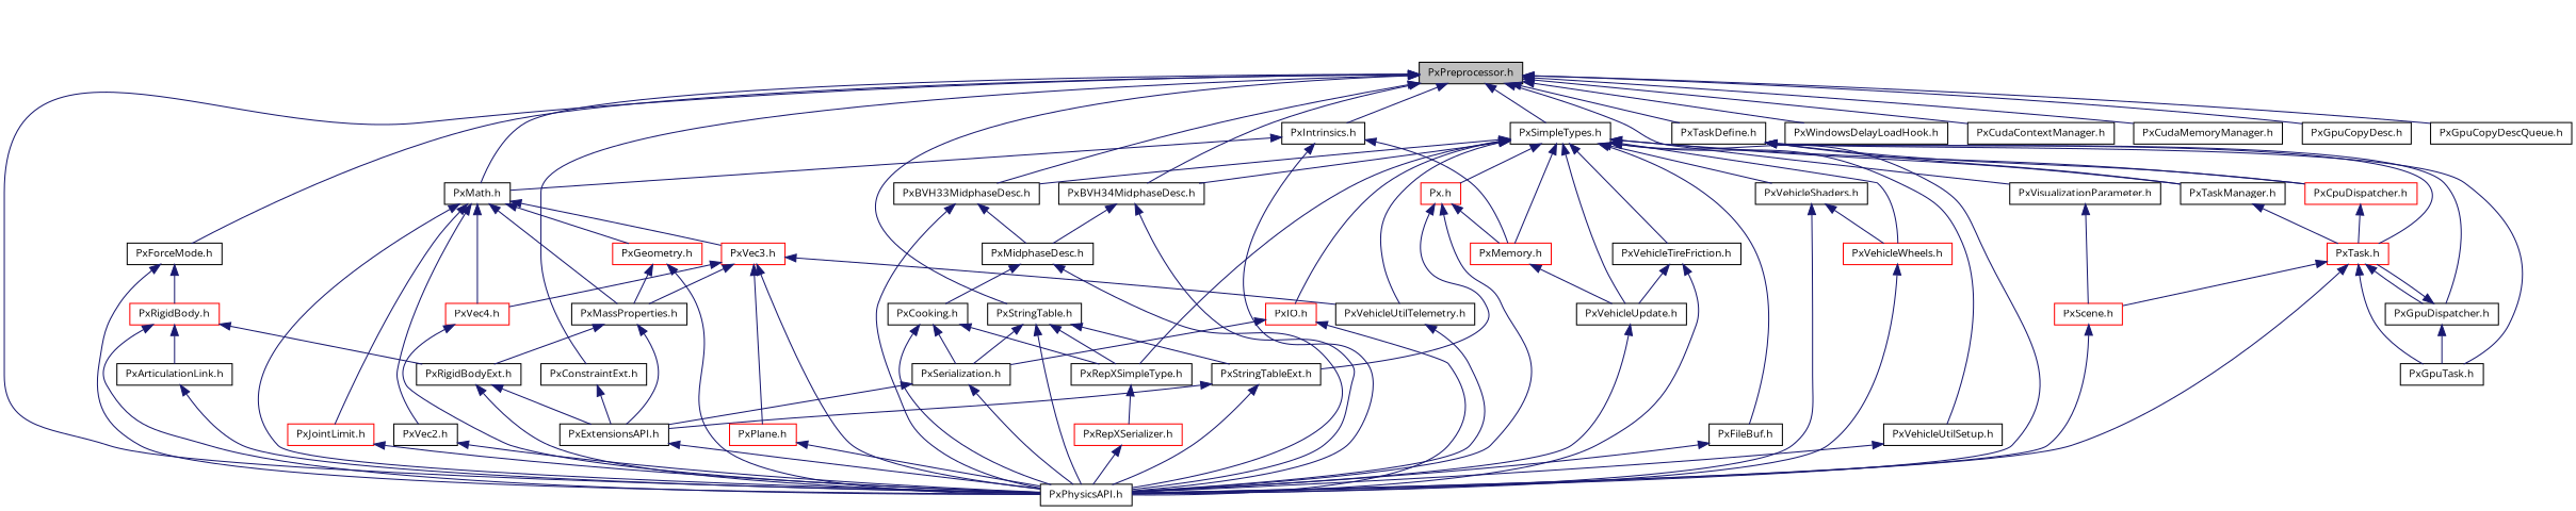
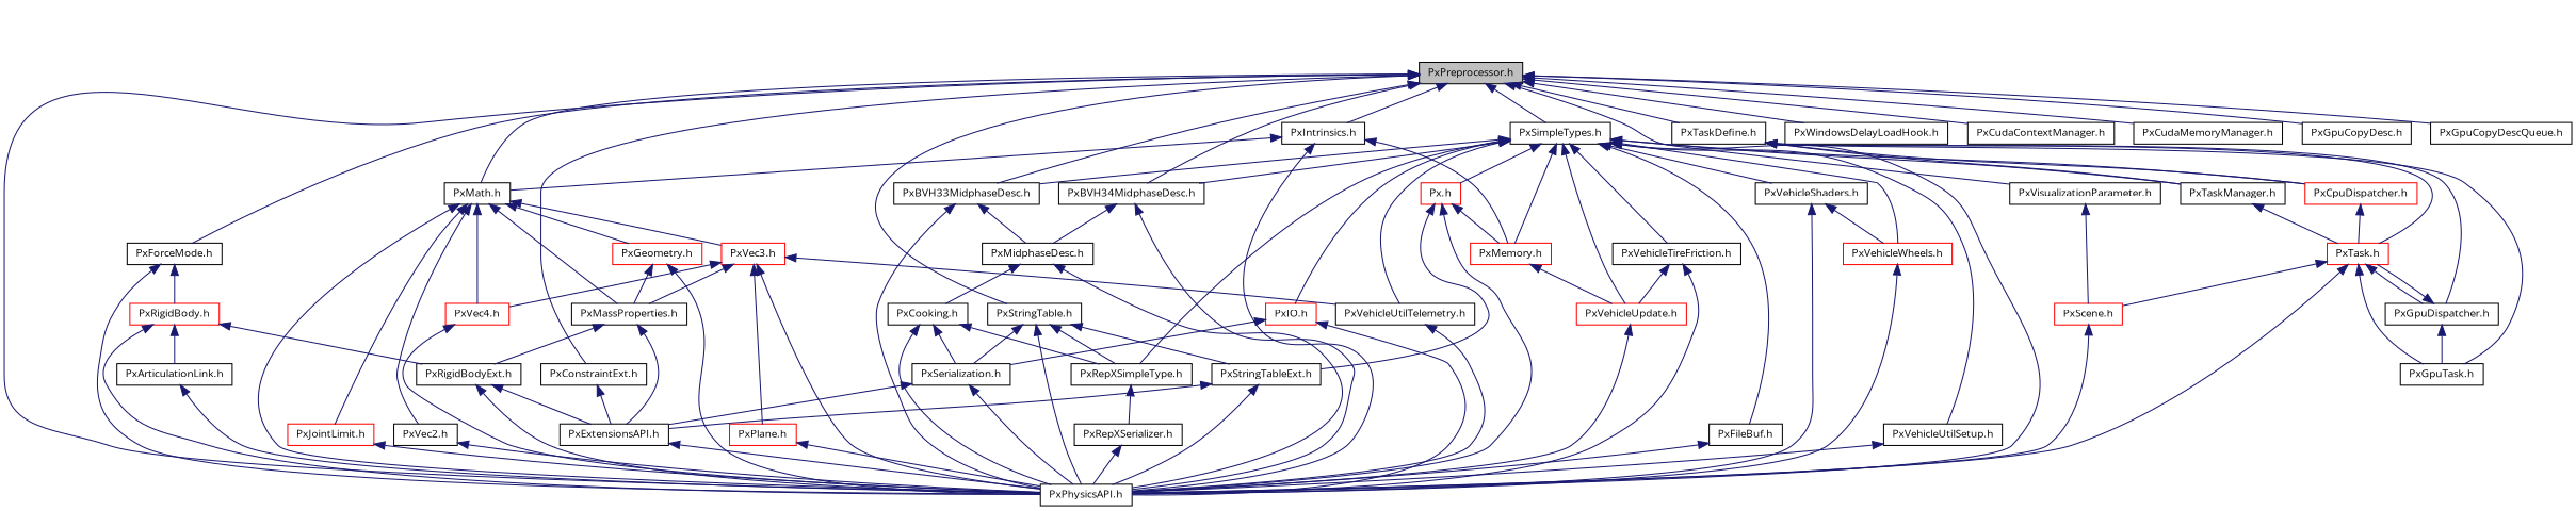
  digraph {
    fontname="Open Sans"
    node [color=black fillcolor=white fontname="Open Sans" fontsize=10 shape=record style=filled]
    edge [color=midnightblue dir=back fontname="Open Sans" fontsize=10 labelfontname=Helvetica labelfontsize=10 style=solid]
    n1 [fillcolor=grey75 fontcolor=black height=0.2 label="PxPreprocessor.h" width=0.4]
    n2 [height=0.2 label="PxStringTable.h" width=0.4]
    n3 [height=0.2 label="PxPhysicsAPI.h" width=0.4]
    n4 [height=0.2 label="PxWindowsDelayLoadHook.h" width=0.4]
    n5 [height=0.2 label="PxBVH33MidphaseDesc.h" width=0.4]
    n6 [height=0.2 label="PxBVH34MidphaseDesc.h" width=0.4]
    n7 [height=0.2 label="PxCudaContextManager.h" width=0.4]
    n8 [height=0.2 label="PxCudaMemoryManager.h" width=0.4]
    n9 [height=0.2 label="PxGpuCopyDesc.h" width=0.4]
    n10 [height=0.2 label="PxGpuCopyDescQueue.h" width=0.4]
    n11 [height=0.2 label="PxConstraintExt.h" width=0.4]
    n12 [height=0.2 label="PxForceMode.h" width=0.4]
    n13 [height=0.2 label="PxVisualizationParameter.h" width=0.4]
    n14 [height=0.2 label="PxTaskDefine.h" width=0.4]
    n15 [height=0.2 label="PxIntrinsics.h" width=0.4]
    n16 [height=0.2 label="PxMath.h" width=0.4]
    n17 [height=0.2 label="PxSimpleTypes.h" width=0.4]
    n18 [height=0.2 label="PxRepXSimpleType.h" width=0.4]
    n19 [height=0.2 label="PxSerialization.h" width=0.4]
    n20 [height=0.2 label="PxStringTableExt.h" width=0.4]
    n21 [height=0.2 label="PxMidphaseDesc.h" width=0.4]
    n22 [height=0.2 label="PxExtensionsAPI.h" width=0.4]
    n23 [color=red height=0.2 label="PxRigidBody.h" width=0.4]
    n24 [color=red height=0.2 label="PxScene.h" width=0.4]
    n25 [color=red height=0.2 label="PxTask.h" width=0.4]
    n26 [height=0.2 label="PxGpuDispatcher.h" width=0.4]
    n27 [height=0.2 label="PxGpuTask.h" width=0.4]
    n28 [color=red height=0.2 label="PxCpuDispatcher.h" width=0.4]
    n29 [height=0.2 label="PxTaskManager.h" width=0.4]
    n30 [color=red height=0.2 label="PxMemory.h" width=0.4]
    n31 [color=red height=0.2 label="PxJointLimit.h" width=0.4]
    n32 [height=0.2 label="PxMassProperties.h" width=0.4]
    n33 [color=red height=0.2 label="PxGeometry.h" width=0.4]
    n34 [height=0.2 label="PxVec2.h" width=0.4]
    n35 [color=red height=0.2 label="PxVec3.h" width=0.4]
    n36 [color=red height=0.2 label="PxVec4.h" width=0.4]
    n37 [height=0.2 label="PxVehicleUtilTelemetry.h" width=0.4]
-   n38 [height=0.2 label="PxVehicleUpdate.h" width=0.4]
+   n38 [color=red height=0.2 label="PxVehicleUpdate.h" width=0.4]
    n39 [height=0.2 label="PxFileBuf.h" width=0.4]
    n40 [height=0.2 label="PxVehicleShaders.h" width=0.4]
    n41 [color=red height=0.2 label="PxVehicleWheels.h" width=0.4]
    n42 [height=0.2 label="PxVehicleTireFriction.h" width=0.4]
    n43 [height=0.2 label="PxVehicleUtilSetup.h" width=0.4]
    n44 [color=red height=0.2 label="Px.h" width=0.4]
    n45 [color=red height=0.2 label="PxIO.h" width=0.4]
-   n46 [color=red height=0.2 label="PxRepXSerializer.h" width=0.4]
+   n46 [height=0.2 label="PxRepXSerializer.h" width=0.4]
    n47 [height=0.2 label="PxCooking.h" width=0.4]
    n48 [height=0.2 label="PxRigidBodyExt.h" width=0.4]
    n49 [height=0.2 label="PxArticulationLink.h" width=0.4]
    n50 [color=red height=0.2 label="PxPlane.h" width=0.4]
    n1 -> n2
    n1 -> n3
    n1 -> n4
    n1 -> n5
    n1 -> n6
    n1 -> n7
    n1 -> n8
    n1 -> n9
    n1 -> n10
    n1 -> n11
    n1 -> n12
    n1 -> n13
    n1 -> n14
    n1 -> n15
    n1 -> n16
    n1 -> n17
    n2 -> n3
    n2 -> n18
    n2 -> n19
    n2 -> n20
    n5 -> n3
    n5 -> n21
    n6 -> n3
    n6 -> n21
    n11 -> n22
    n12 -> n3
    n12 -> n23
    n13 -> n24
    n14 -> n25
    n14 -> n26
    n14 -> n27
    n14 -> n28
    n14 -> n29
    n15 -> n3
    n15 -> n16
    n15 -> n30
    n16 -> n3
    n16 -> n31
    n16 -> n32
    n16 -> n33
    n16 -> n34
    n16 -> n35
    n16 -> n36
    n17 -> n3
    n17 -> n5
    n17 -> n6
    n17 -> n18
    n17 -> n28
    n17 -> n29
    n17 -> n30
    n17 -> n37
    n17 -> n38
    n17 -> n39
    n17 -> n40
    n17 -> n41
    n17 -> n42
    n17 -> n43
    n17 -> n44
    n17 -> n45
    n18 -> n46
    n19 -> n3
    n19 -> n22
    n20 -> n3
    n20 -> n22
    n21 -> n3
    n21 -> n47
    n22 -> n3
    n23 -> n3
    n23 -> n48
    n23 -> n49
    n24 -> n3
    n25 -> n3
    n25 -> n24
    n25 -> n26
    n25 -> n27
    n26 -> n25
    n26 -> n27
    n28 -> n25
    n29 -> n25
    n30 -> n38
    n31 -> n3
    n32 -> n22
    n32 -> n48
    n33 -> n3
    n33 -> n32
    n34 -> n3
    n35 -> n3
    n35 -> n32
    n35 -> n36
    n35 -> n37
    n35 -> n50
    n36 -> n3
    n37 -> n3
    n38 -> n3
    n39 -> n3
    n40 -> n3
    n40 -> n41
    n41 -> n3
    n42 -> n3
    n42 -> n38
    n43 -> n3
    n44 -> n3
    n44 -> n20
    n44 -> n30
    n45 -> n3
    n45 -> n19
    n46 -> n3
    n47 -> n3
    n47 -> n18
    n47 -> n19
    n48 -> n3
    n48 -> n22
    n49 -> n3
    n50 -> n3
  }
